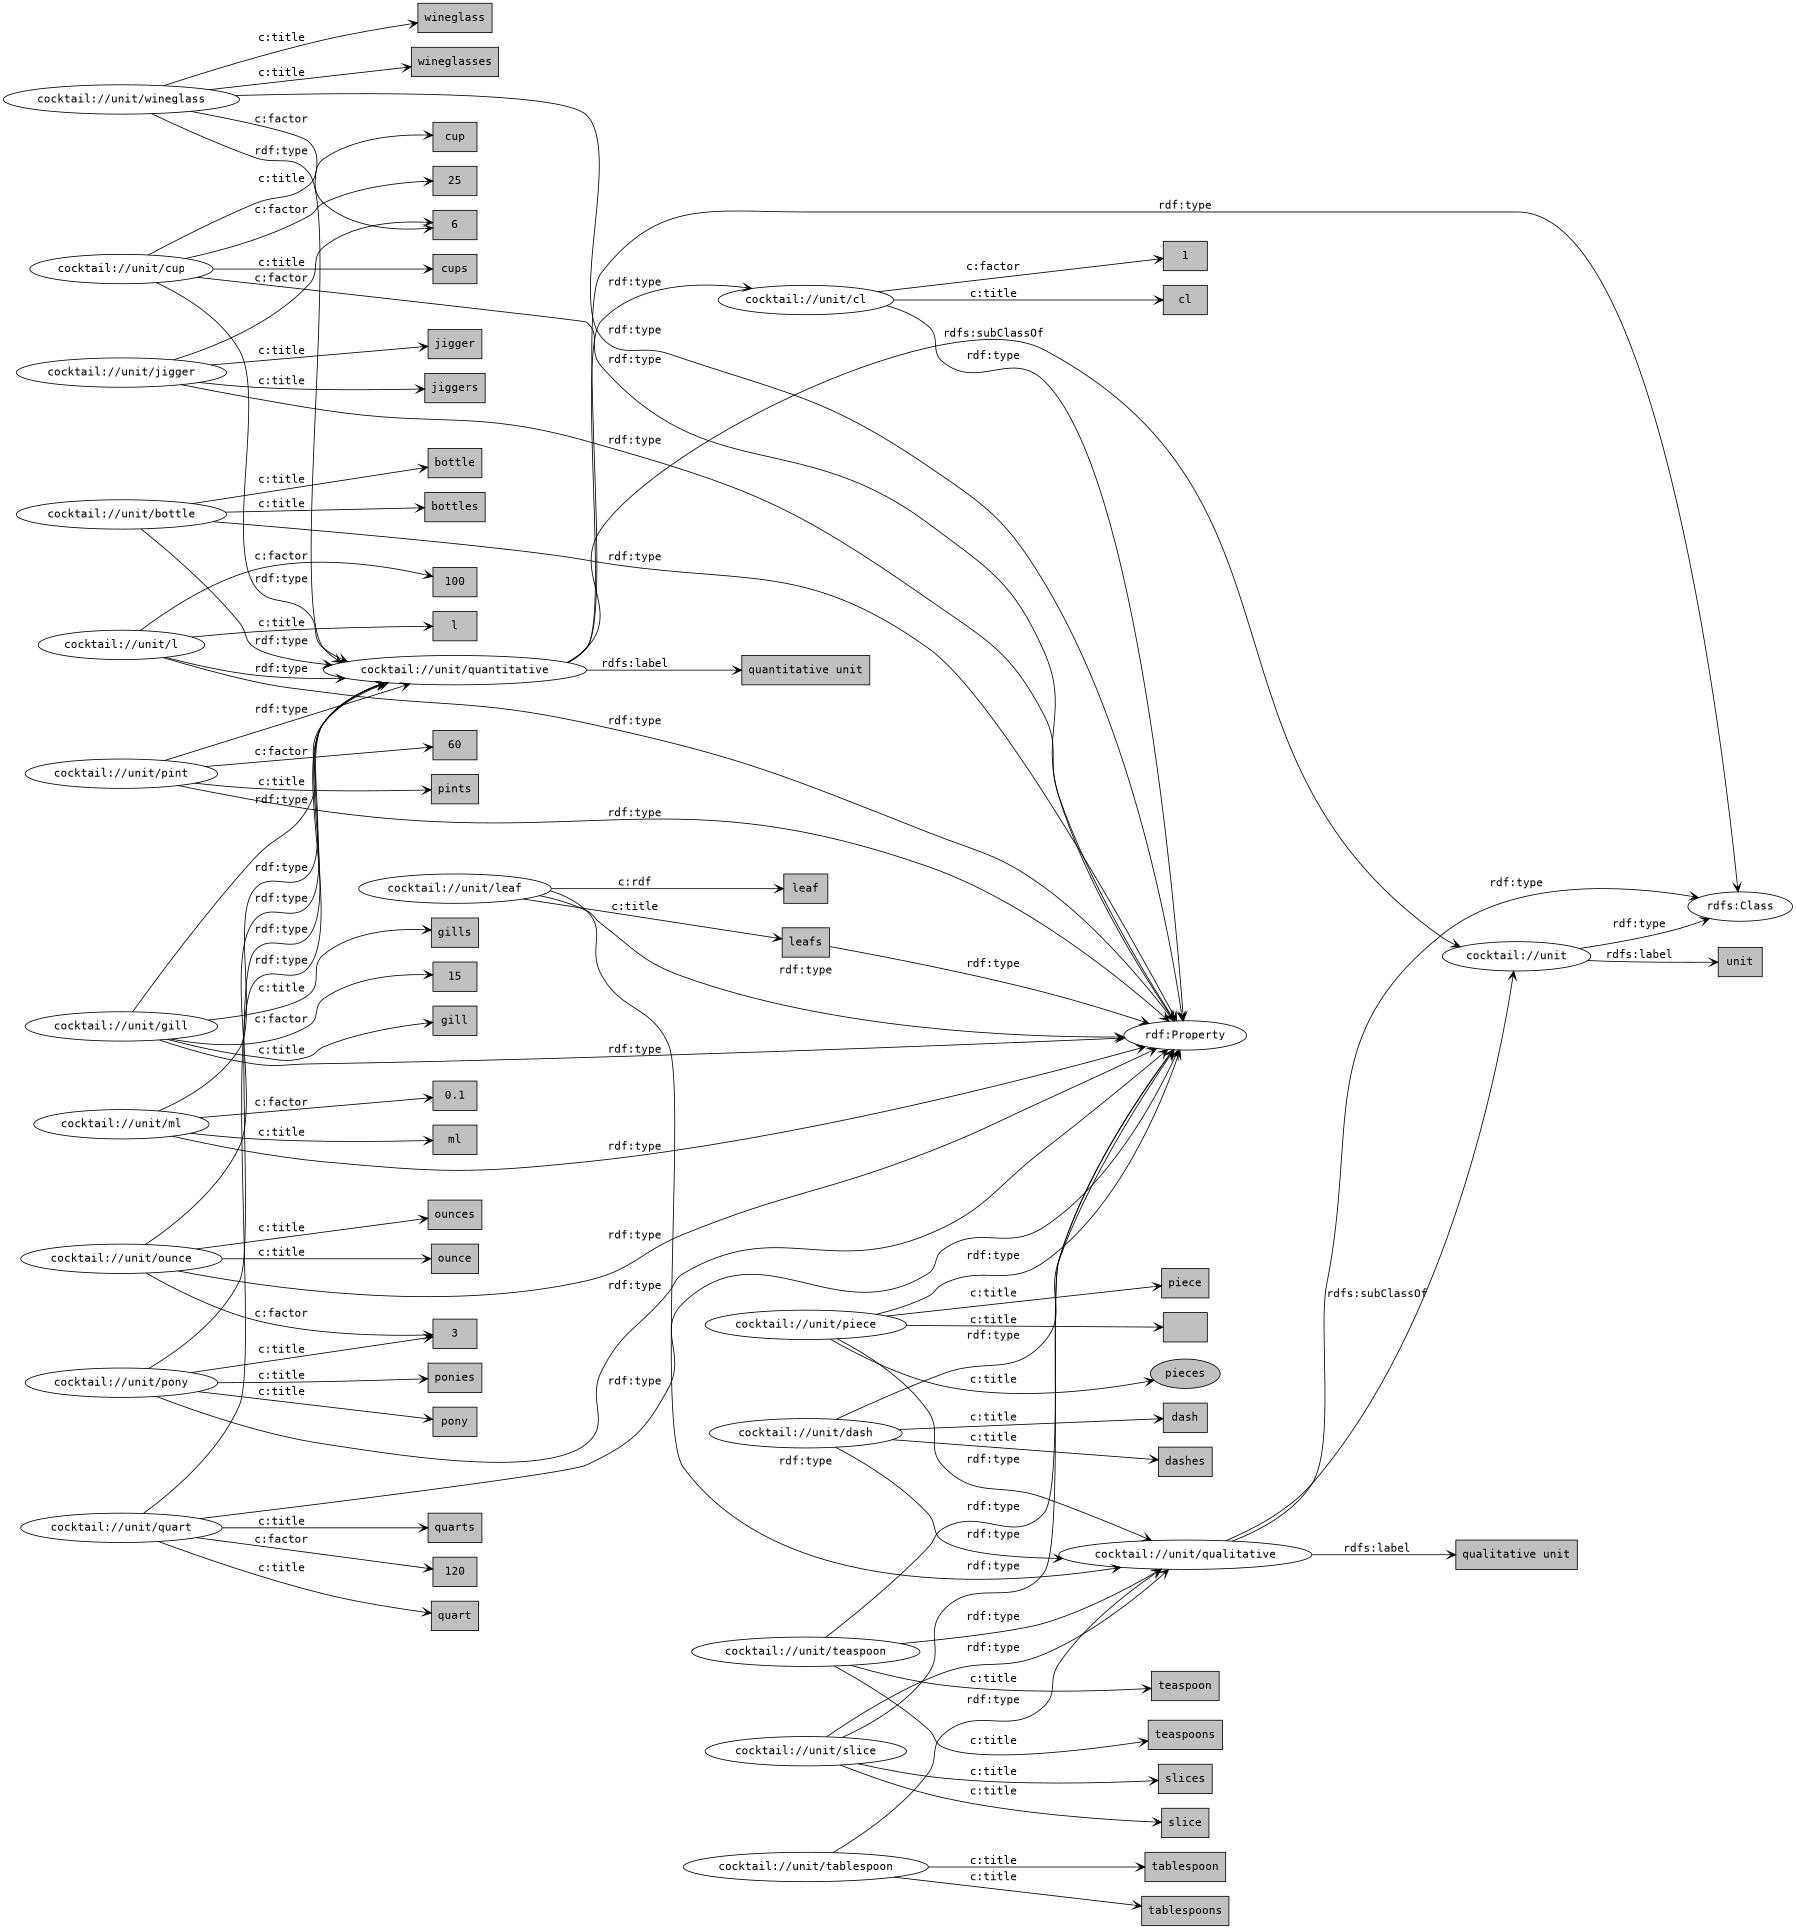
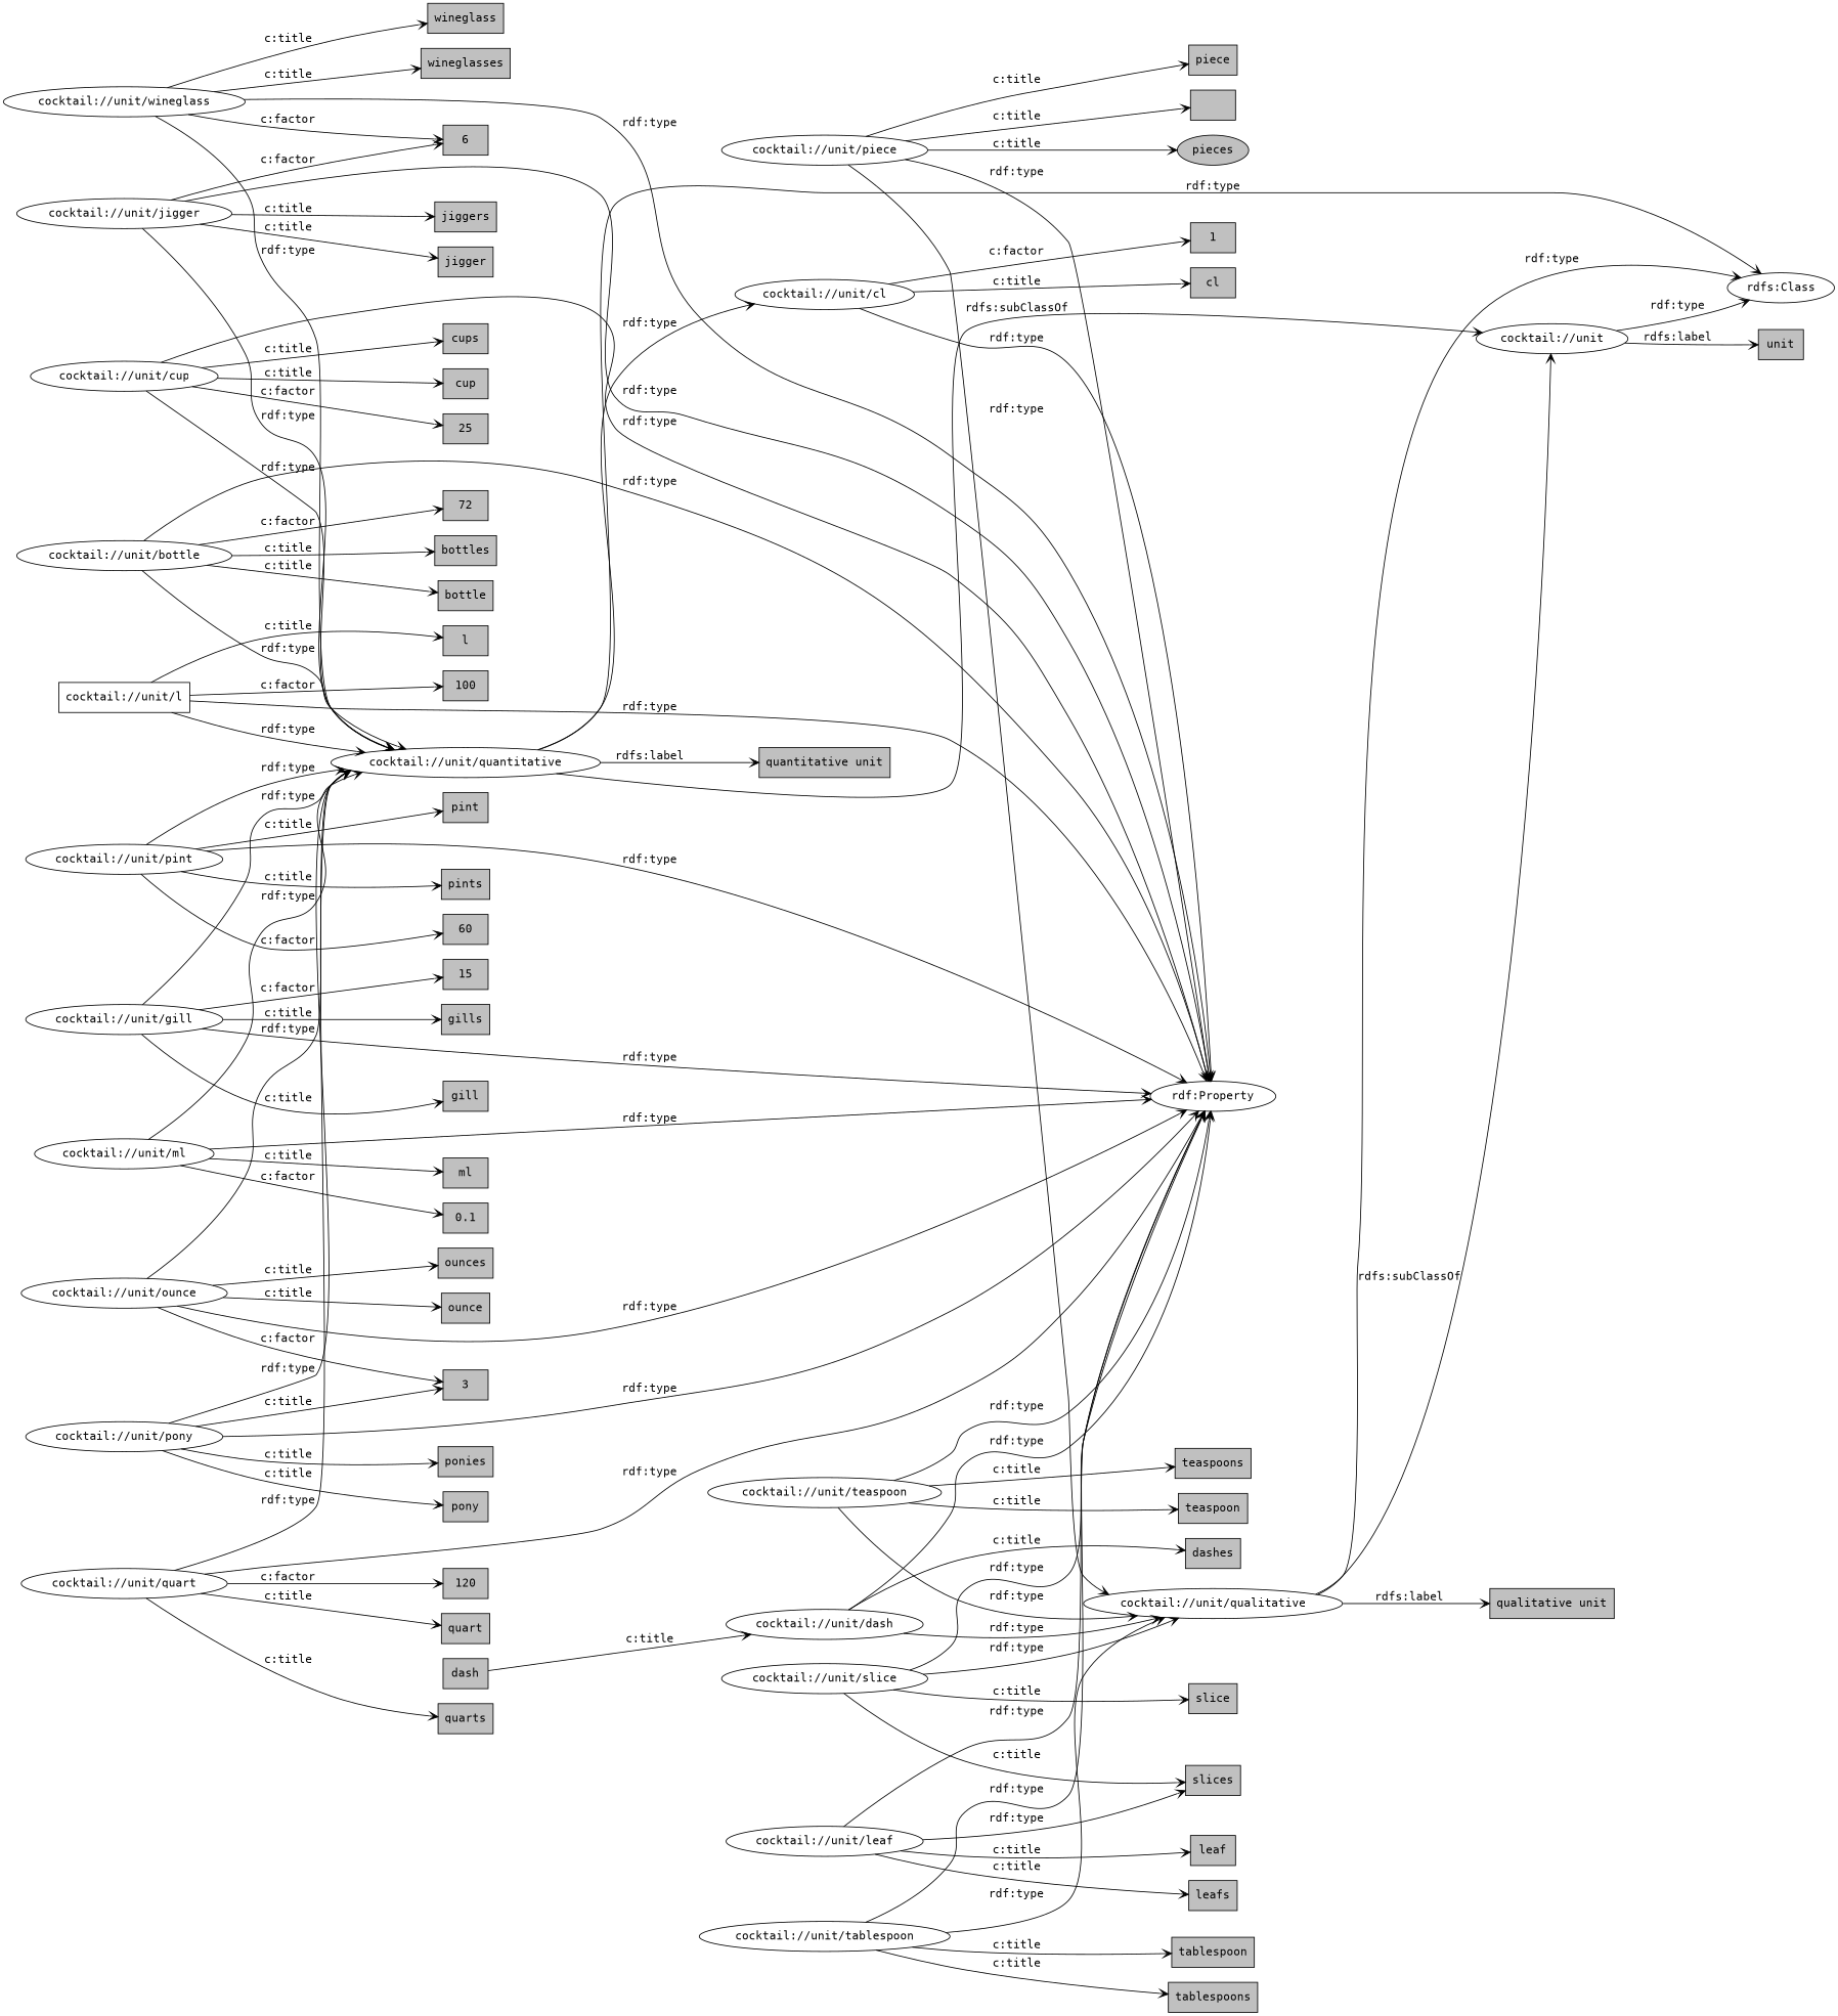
  digraph {
    fontname="DejaVu Sans Mono"
    rankdir=LR
    node [color="#000000" fontname="DejaVu Sans Mono" shape=box style=filled fillcolor="#c0c0c0"]
    edge [arrowhead=vee color="#000000" fontname="DejaVu Sans Mono" style=solid]
    n1 [label="cocktail://unit/ounce" shape=oval style=solid fillcolor=""]
    n2 [label="rdf:Property" shape=oval style=solid fillcolor=""]
    n3 [label="cocktail://unit/quantitative" shape=oval style=solid fillcolor=""]
    n4 [label=ounces]
    n5 [label=3]
    n6 [label=ounce]
    n7 [label="cocktail://unit" shape=oval style=solid fillcolor=""]
    n8 [label="rdfs:Class" shape=oval style=solid fillcolor=""]
    n9 [label="quantitative unit"]
    n10 [label="cocktail://unit/cl" shape=oval style=solid fillcolor=""]
    n11 [label="cocktail://unit/wineglass" shape=oval style=solid fillcolor=""]
    n12 [label=wineglass]
    n13 [label=wineglasses]
    n14 [label=6]
    n15 [label="cocktail://unit/piece" shape=oval style=solid fillcolor=""]
    n16 [label="cocktail://unit/qualitative" shape=oval style=solid fillcolor=""]
    ""
    n18 [label=pieces shape=ellipse]
    n19 [label=piece]
    n20 [label="qualitative unit"]
    n21 [label=unit]
    n22 [label="cocktail://unit/cup" shape=oval style=solid fillcolor=""]
    n23 [label=25]
    n24 [label=cups]
    n25 [label=cup]
    n26 [label="cocktail://unit/bottle" shape=oval style=solid fillcolor=""]
    n27 [label=bottles]
    n28 [label=bottle]
+   n29 [label=72]
    n30 [label="cocktail://unit/dash" shape=oval style=solid fillcolor=""]
    n31 [label=dashes]
    n32 [label=dash]
    n33 [label="cocktail://unit/jigger" shape=oval style=solid fillcolor=""]
    n34 [label=jigger]
    n35 [label=jiggers]
    n36 [label="cocktail://unit/teaspoon" shape=oval style=solid fillcolor=""]
    n37 [label=teaspoons]
    n38 [label=teaspoon]
-   n39 [label="cocktail://unit/l" shape=oval style=solid fillcolor=""]
+   n39 [label="cocktail://unit/l" style=solid fillcolor=""]
    n40 [label=l]
    n41 [label=100]
    n42 [label="cocktail://unit/pint" shape=oval style=solid fillcolor=""]
+   n43 [label=pint]
    n44 [label=pints]
    n45 [label=60]
    n46 [label="cocktail://unit/gill" shape=oval style=solid fillcolor=""]
    n47 [label=gills]
    n48 [label=gill]
    n49 [label=15]
    n50 [label="cocktail://unit/slice" shape=oval style=solid fillcolor=""]
    n51 [label=slices]
    n52 [label=slice]
    n53 [label="cocktail://unit/ml" shape=oval style=solid fillcolor=""]
    n54 [label=ml]
    n55 [label=0.1]
    n56 [label="cocktail://unit/leaf" shape=oval style=solid fillcolor=""]
    n57 [label=leaf]
    n58 [label=leafs]
    n59 [label="cocktail://unit/tablespoon" shape=oval style=solid fillcolor=""]
    n60 [label=tablespoons]
    n61 [label=tablespoon]
    n62 [label="cocktail://unit/pony" shape=oval style=solid fillcolor=""]
    n63 [label=ponies]
    n64 [label=pony]
    n65 [label="cocktail://unit/quart" shape=oval style=solid fillcolor=""]
    n66 [label=quart]
    n67 [label=quarts]
    n68 [label=120]
    n69 [label=cl]
    n70 [label=1]
    n1 -> n2 [label="rdf:type"]
    n1 -> n3 [label="rdf:type"]
    n1 -> n4 [label="c:title"]
    n1 -> n5 [label="c:factor"]
    n1 -> n6 [label="c:title"]
    n3 -> n7 [label="rdfs:subClassOf"]
    n3 -> n8 [label="rdf:type"]
    n3 -> n9 [label="rdfs:label"]
    n3 -> n10 [label="rdf:type"]
    n7 -> n8 [label="rdf:type"]
    n7 -> n21 [label="rdfs:label"]
    n10 -> n2 [label="rdf:type"]
    n10 -> n69 [label="c:title"]
    n10 -> n70 [label="c:factor"]
    n11 -> n2 [label="rdf:type"]
    n11 -> n3 [label="rdf:type"]
    n11 -> n12 [label="c:title"]
    n11 -> n13 [label="c:title"]
    n11 -> n14 [label="c:factor"]
    n15 -> n2 [label="rdf:type"]
    n15 -> n16 [label="rdf:type"]
    n15 -> "" [label="c:title"]
    n15 -> n18 [label="c:title"]
    n15 -> n19 [label="c:title"]
    n16 -> n7 [label="rdfs:subClassOf"]
    n16 -> n8 [label="rdf:type"]
    n16 -> n20 [label="rdfs:label"]
    n22 -> n2 [label="rdf:type"]
    n22 -> n3 [label="rdf:type"]
    n22 -> n23 [label="c:factor"]
    n22 -> n24 [label="c:title"]
    n22 -> n25 [label="c:title"]
    n26 -> n2 [label="rdf:type"]
    n26 -> n3 [label="rdf:type"]
    n26 -> n27 [label="c:title"]
    n26 -> n28 [label="c:title"]
+   n26 -> n29 [label="c:factor"]
    n30 -> n2 [label="rdf:type"]
    n30 -> n16 [label="rdf:type"]
    n30 -> n31 [label="c:title"]
-   n30 -> n32 [label="c:title"]
+   n32 -> n30 [label="c:title"]
    n33 -> n2 [label="rdf:type"]
+   n33 -> n3 [label="rdf:type"]
    n33 -> n14 [label="c:factor"]
    n33 -> n34 [label="c:title"]
    n33 -> n35 [label="c:title"]
    n36 -> n2 [label="rdf:type"]
    n36 -> n16 [label="rdf:type"]
    n36 -> n37 [label="c:title"]
    n36 -> n38 [label="c:title"]
    n39 -> n2 [label="rdf:type"]
    n39 -> n3 [label="rdf:type"]
    n39 -> n40 [label="c:title"]
    n39 -> n41 [label="c:factor"]
    n42 -> n2 [label="rdf:type"]
    n42 -> n3 [label="rdf:type"]
+   n42 -> n43 [label="c:title"]
    n42 -> n44 [label="c:title"]
    n42 -> n45 [label="c:factor"]
    n46 -> n2 [label="rdf:type"]
    n46 -> n3 [label="rdf:type"]
    n46 -> n47 [label="c:title"]
    n46 -> n48 [label="c:title"]
    n46 -> n49 [label="c:factor"]
    n50 -> n2 [label="rdf:type"]
    n50 -> n16 [label="rdf:type"]
    n50 -> n51 [label="c:title"]
    n50 -> n52 [label="c:title"]
    n53 -> n2 [label="rdf:type"]
    n53 -> n3 [label="rdf:type"]
    n53 -> n54 [label="c:title"]
    n53 -> n55 [label="c:factor"]
    n56 -> n2 [label="rdf:type"]
-   n56 -> n16 [label="rdf:type"]
-   n56 -> n57 [label="c:rdf"]
+   n56 -> n51 [label="rdf:type"]
+   n56 -> n57 [label="c:title"]
    n56 -> n58 [label="c:title"]
-   n58 -> n2 [label="rdf:type"]
+   n59 -> n2 [label="rdf:type"]
    n59 -> n16 [label="rdf:type"]
    n59 -> n60 [label="c:title"]
    n59 -> n61 [label="c:title"]
    n62 -> n2 [label="rdf:type"]
    n62 -> n3 [label="rdf:type"]
    n62 -> n5 [label="c:title"]
    n62 -> n63 [label="c:title"]
    n62 -> n64 [label="c:title"]
    n65 -> n2 [label="rdf:type"]
    n65 -> n3 [label="rdf:type"]
    n65 -> n66 [label="c:title"]
    n65 -> n67 [label="c:title"]
    n65 -> n68 [label="c:factor"]
  }
